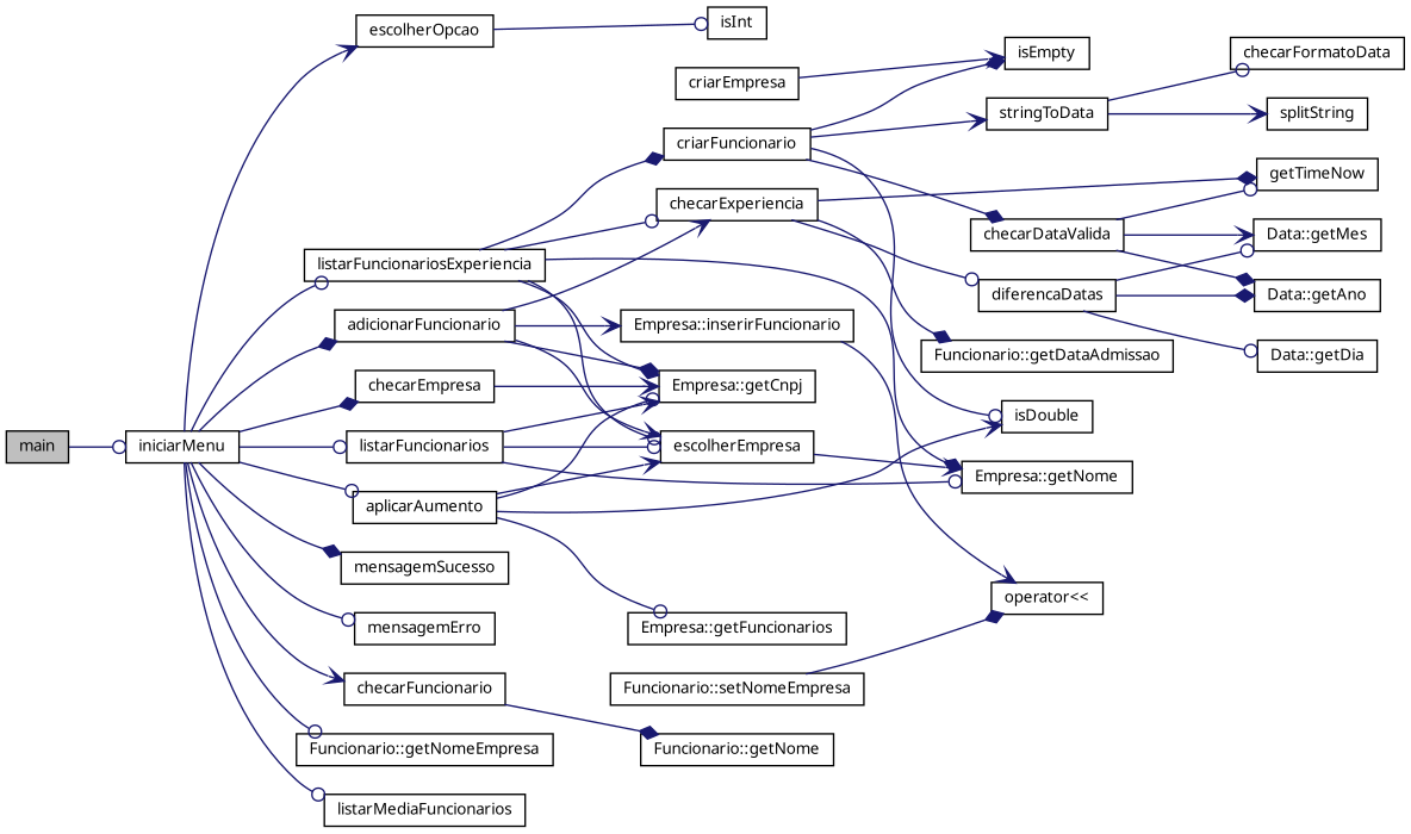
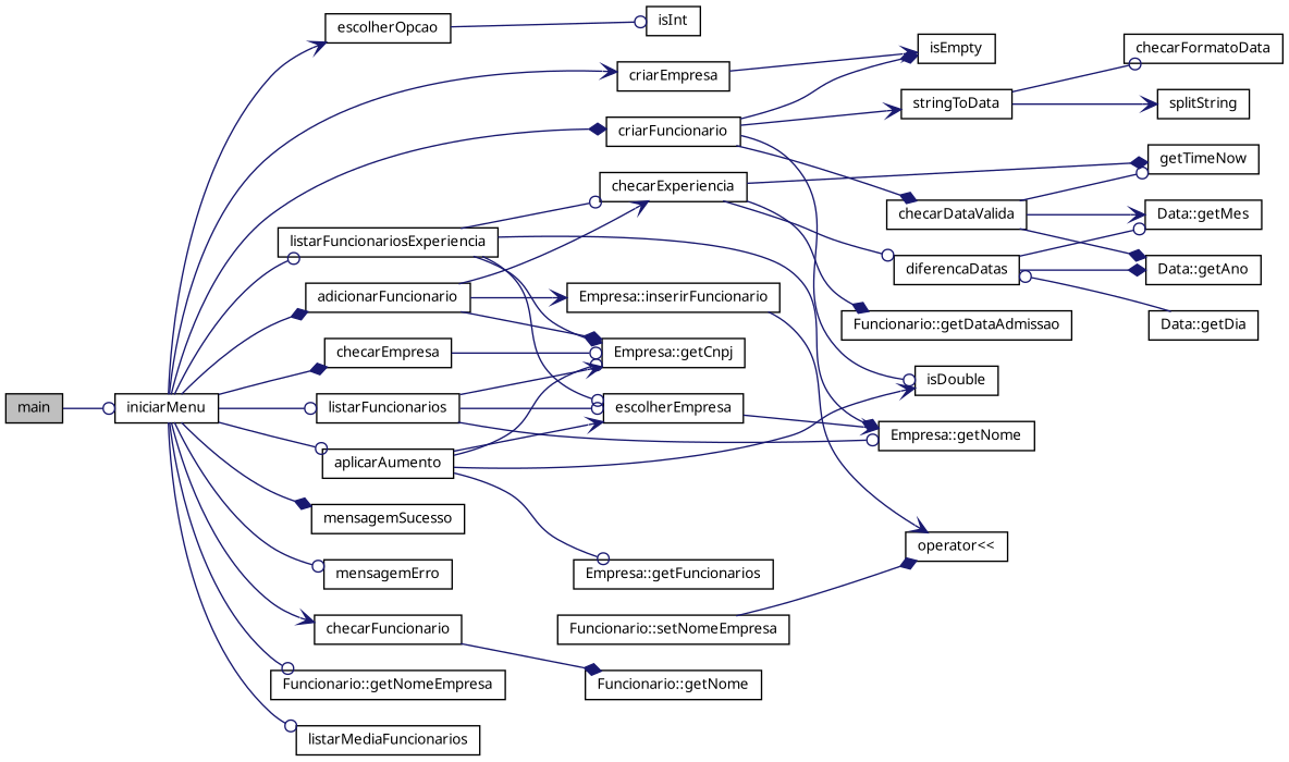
  digraph {
    fontname="Noto Sans"
    rankdir=LR
    node [color=black fillcolor=white fontname="Noto Sans" fontsize=10 shape=record style=filled]
    edge [arrowhead=odot color=midnightblue fontname="Noto Sans" fontsize=10 labelfontname=Helvetica labelfontsize=10 style=solid]
    n1 [fillcolor=grey75 fontcolor=black height=0.2 label=main width=0.4]
    n2 [height=0.2 label=iniciarMenu width=0.4]
    n3 [height=0.2 label=escolherOpcao width=0.4]
    n4 [height=0.2 label=criarEmpresa width=0.4]
    n5 [height=0.2 label=checarEmpresa width=0.4]
    n6 [height=0.2 label=mensagemSucesso width=0.4]
    n7 [height=0.2 label=mensagemErro width=0.4]
    n8 [height=0.2 label=criarFuncionario width=0.4]
    n9 [height=0.2 label=checarFuncionario width=0.4]
    n10 [height=0.2 label=adicionarFuncionario width=0.4]
    n11 [height=0.2 label="Funcionario::getNomeEmpresa" width=0.4]
    n12 [height=0.2 label=listarFuncionarios width=0.4]
    n13 [height=0.2 label=listarFuncionariosExperiencia width=0.4]
    n14 [height=0.2 label=listarMediaFuncionarios width=0.4]
    n15 [height=0.2 label=aplicarAumento width=0.4]
    n16 [height=0.2 label=isInt width=0.4]
    n17 [height=0.2 label=isEmpty width=0.4]
    n18 [height=0.2 label="Empresa::getCnpj" width=0.4]
    n19 [height=0.2 label=checarDataValida width=0.4]
    n20 [height=0.2 label=isDouble width=0.4]
    n21 [height=0.2 label=stringToData width=0.4]
    n22 [height=0.2 label="Funcionario::getNome" width=0.4]
    n23 [height=0.2 label=escolherEmpresa width=0.4]
    n24 [height=0.2 label="Empresa::inserirFuncionario" width=0.4]
    n25 [height=0.2 label=checarExperiencia width=0.4]
    n26 [height=0.2 label="Empresa::getNome" width=0.4]
    n27 [height=0.2 label="Empresa::getFuncionarios" width=0.4]
    n28 [height=0.2 label="Data::getAno" width=0.4]
    n29 [height=0.2 label="Data::getMes" width=0.4]
    n30 [height=0.2 label=getTimeNow width=0.4]
    n31 [height=0.2 label=checarFormatoData width=0.4]
    n32 [height=0.2 label=splitString width=0.4]
    n33 [height=0.2 label="Data::getDia" width=0.4]
    n34 [height=0.2 label="operator\<\<" width=0.4]
    n35 [height=0.2 label="Funcionario::setNomeEmpresa" width=0.4]
    n36 [height=0.2 label=diferencaDatas width=0.4]
    n37 [height=0.2 label="Funcionario::getDataAdmissao" width=0.4]
    n1 -> n2
    n2 -> n3 [arrowhead=vee]
+   n2 -> n4 [arrowhead=vee]
    n2 -> n5 [arrowhead=diamond]
    n2 -> n6 [arrowhead=diamond]
    n2 -> n7
-   n13 -> n8 [arrowhead=diamond]
+   n2 -> n8 [arrowhead=diamond]
    n2 -> n9 [arrowhead=vee]
    n2 -> n10 [arrowhead=diamond]
    n2 -> n11
    n2 -> n12
    n2 -> n13
    n2 -> n14
    n2 -> n15
    n3 -> n16
    n4 -> n17 [arrowhead=vee]
-   n5 -> n18 [arrowhead=vee]
+   n5 -> n18
    n8 -> n17 [arrowhead=diamond]
    n8 -> n19 [arrowhead=diamond]
    n8 -> n20
    n8 -> n21 [arrowhead=vee]
    n9 -> n22 [arrowhead=diamond]
    n10 -> n18 [arrowhead=diamond]
-   n10 -> n23 [arrowhead=vee]
    n10 -> n24 [arrowhead=vee]
    n10 -> n25 [arrowhead=vee]
    n12 -> n18 [arrowhead=vee]
    n12 -> n23
    n12 -> n26
    n13 -> n18 [arrowhead=diamond]
    n13 -> n23
    n13 -> n25
    n13 -> n26 [arrowhead=diamond]
    n15 -> n18
    n15 -> n20 [arrowhead=vee]
    n15 -> n23 [arrowhead=vee]
    n15 -> n27
    n19 -> n28 [arrowhead=diamond]
    n19 -> n29 [arrowhead=vee]
    n19 -> n30
    n21 -> n31
    n21 -> n32 [arrowhead=vee]
    n23 -> n26 [arrowhead=vee]
    n24 -> n34 [arrowhead=vee]
    n25 -> n30 [arrowhead=diamond]
    n25 -> n36
    n25 -> n37 [arrowhead=diamond]
    n35 -> n34 [arrowhead=diamond]
    n36 -> n28 [arrowhead=diamond]
    n36 -> n29
-   n36 -> n33
+   n33 -> n36
  }
